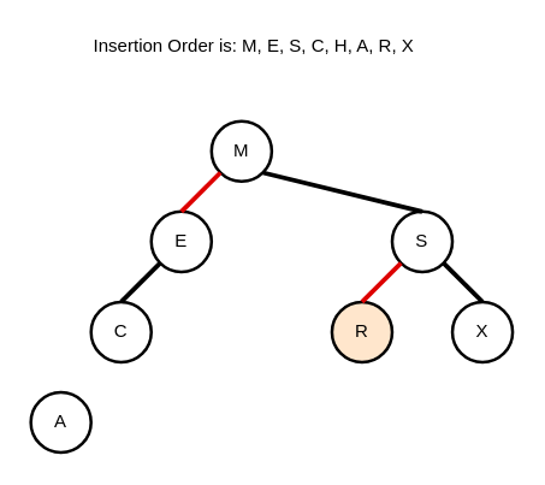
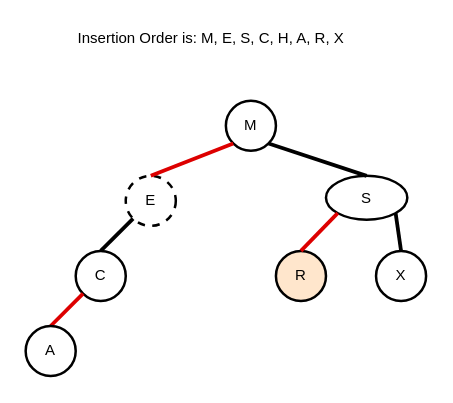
  <mxCell id="0" />
  <mxCell id="1" parent="0" />
- <mxCell id="2" value="M" style="ellipse;whiteSpace=wrap;html=1;aspect=fixed;strokeWidth=2;" parent="1" vertex="1"><mxGeometry x="140" y="80" width="40" height="40" as="geometry" /></mxCell>
- <mxCell id="3" value="E" style="ellipse;whiteSpace=wrap;html=1;aspect=fixed;strokeWidth=2;" parent="1" vertex="1"><mxGeometry x="100" y="140" width="40" height="40" as="geometry" /></mxCell>
+ <mxCell id="2" value="M" style="ellipse;whiteSpace=wrap;html=1;aspect=fixed;strokeWidth=2;" parent="1" vertex="1"><mxGeometry x="180" y="80" width="40" height="40" as="geometry" /></mxCell>
+ <mxCell id="3" value="E" style="ellipse;whiteSpace=wrap;html=1;aspect=fixed;strokeWidth=2;dashed=1;" parent="1" vertex="1"><mxGeometry x="100" y="140" width="40" height="40" as="geometry" /></mxCell>
  <mxCell id="4" value="" style="endArrow=none;html=1;exitX=0;exitY=1;exitDx=0;exitDy=0;entryX=0.5;entryY=0;entryDx=0;entryDy=0;endSize=6;startSize=6;jumpSize=6;strokeWidth=3;fillColor=#ffcccc;strokeColor=#DD0000;" parent="1" source="2" target="3" edge="1"><mxGeometry width="50" height="50" relative="1" as="geometry"><mxPoint x="185.858" y="110.002" as="sourcePoint" /><mxPoint x="210" y="85.86" as="targetPoint" /></mxGeometry></mxCell>
  <mxCell id="5" value="C" style="ellipse;whiteSpace=wrap;html=1;aspect=fixed;strokeWidth=2;" parent="1" vertex="1"><mxGeometry x="60" y="200" width="40" height="40" as="geometry" /></mxCell>
  <mxCell id="6" value="" style="endArrow=none;html=1;exitX=0;exitY=1;exitDx=0;exitDy=0;entryX=0.5;entryY=0;entryDx=0;entryDy=0;endSize=6;startSize=6;jumpSize=6;strokeWidth=3;fillColor=#ffcccc;" parent="1" source="3" target="5" edge="1"><mxGeometry width="50" height="50" relative="1" as="geometry"><mxPoint x="85.858" y="150.002" as="sourcePoint" /><mxPoint x="60" y="175.86" as="targetPoint" /></mxGeometry></mxCell>
+ <mxCell id="7" value="" style="endArrow=none;html=1;exitX=0;exitY=1;exitDx=0;exitDy=0;entryX=0.5;entryY=0;entryDx=0;entryDy=0;endSize=6;startSize=6;jumpSize=6;strokeWidth=3;fillColor=#ffcccc;strokeColor=#DD0000;" parent="1" source="5" target="8" edge="1"><mxGeometry width="50" height="50" relative="1" as="geometry"><mxPoint x="155.858" y="124.142" as="sourcePoint" /><mxPoint x="130" y="150" as="targetPoint" /></mxGeometry></mxCell>
  <mxCell id="8" value="A" style="ellipse;whiteSpace=wrap;html=1;aspect=fixed;strokeWidth=2;" parent="1" vertex="1"><mxGeometry x="20" y="260" width="40" height="40" as="geometry" /></mxCell>
- <mxCell id="9" value="S" style="ellipse;whiteSpace=wrap;html=1;aspect=fixed;strokeWidth=2;" parent="1" vertex="1"><mxGeometry x="260" y="140" width="40" height="40" as="geometry" /></mxCell>
+ <mxCell id="9" value="S" style="ellipse;whiteSpace=wrap;html=1;aspect=fixed;strokeWidth=2;" parent="1" vertex="1"><mxGeometry x="260" y="140" width="65" height="35" as="geometry" /></mxCell>
  <mxCell id="10" value="" style="endArrow=none;html=1;exitX=1;exitY=1;exitDx=0;exitDy=0;entryX=0.5;entryY=0;entryDx=0;entryDy=0;endSize=6;startSize=6;jumpSize=6;strokeWidth=3;fillColor=#ffcccc;" parent="1" source="2" target="9" edge="1"><mxGeometry width="50" height="50" relative="1" as="geometry"><mxPoint x="184.142" y="184.142" as="sourcePoint" /><mxPoint x="210" y="210" as="targetPoint" /></mxGeometry></mxCell>
  <mxCell id="11" value="R" style="ellipse;whiteSpace=wrap;html=1;aspect=fixed;strokeWidth=2;fillColor=#ffe6cc;" parent="1" vertex="1"><mxGeometry x="220" y="200" width="40" height="40" as="geometry" /></mxCell>
  <mxCell id="12" value="" style="endArrow=none;html=1;exitX=0;exitY=1;exitDx=0;exitDy=0;entryX=0.5;entryY=0;entryDx=0;entryDy=0;endSize=6;startSize=6;jumpSize=6;strokeWidth=3;fillColor=#ffcccc;strokeColor=#DD0000;" parent="1" source="9" target="11" edge="1"><mxGeometry width="50" height="50" relative="1" as="geometry"><mxPoint x="275.858" y="200.002" as="sourcePoint" /><mxPoint x="300" y="171.72" as="targetPoint" /></mxGeometry></mxCell>
  <mxCell id="13" value="" style="endArrow=none;html=1;exitX=1;exitY=1;exitDx=0;exitDy=0;entryX=0.5;entryY=0;entryDx=0;entryDy=0;endSize=6;startSize=6;jumpSize=6;strokeWidth=3;fillColor=#ffcccc;" parent="1" source="9" target="14" edge="1"><mxGeometry width="50" height="50" relative="1" as="geometry"><mxPoint x="224.142" y="124.142" as="sourcePoint" /><mxPoint x="290" y="150" as="targetPoint" /></mxGeometry></mxCell>
  <mxCell id="14" value="X" style="ellipse;whiteSpace=wrap;html=1;aspect=fixed;strokeWidth=2;" parent="1" vertex="1"><mxGeometry x="300" y="200" width="40" height="40" as="geometry" /></mxCell>
  <mxCell id="15" value="Insertion Order is: M, E, S, C, H, A, R, X" style="text;html=1;strokeColor=none;fillColor=none;align=left;verticalAlign=middle;whiteSpace=wrap;rounded=0;" parent="1" vertex="1"><mxGeometry x="60" y="20" width="230" height="20" as="geometry" /></mxCell>
